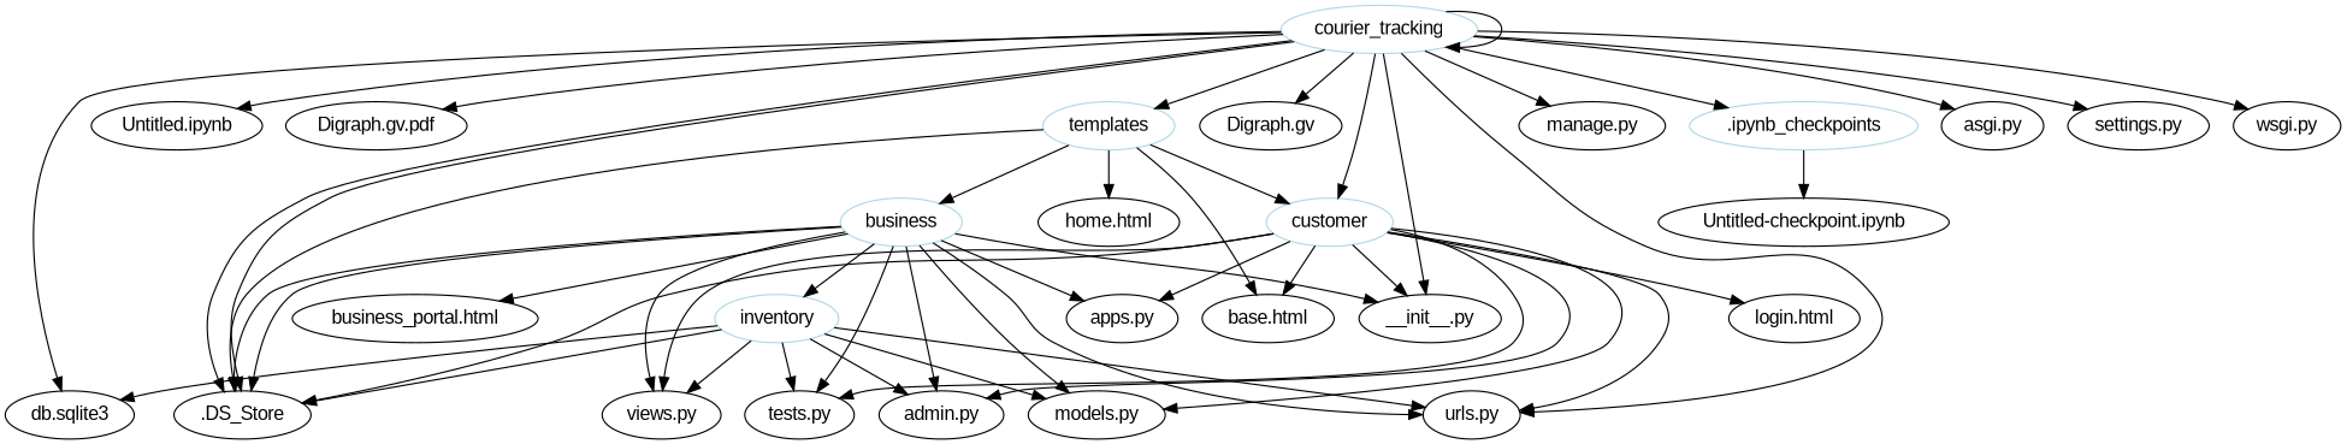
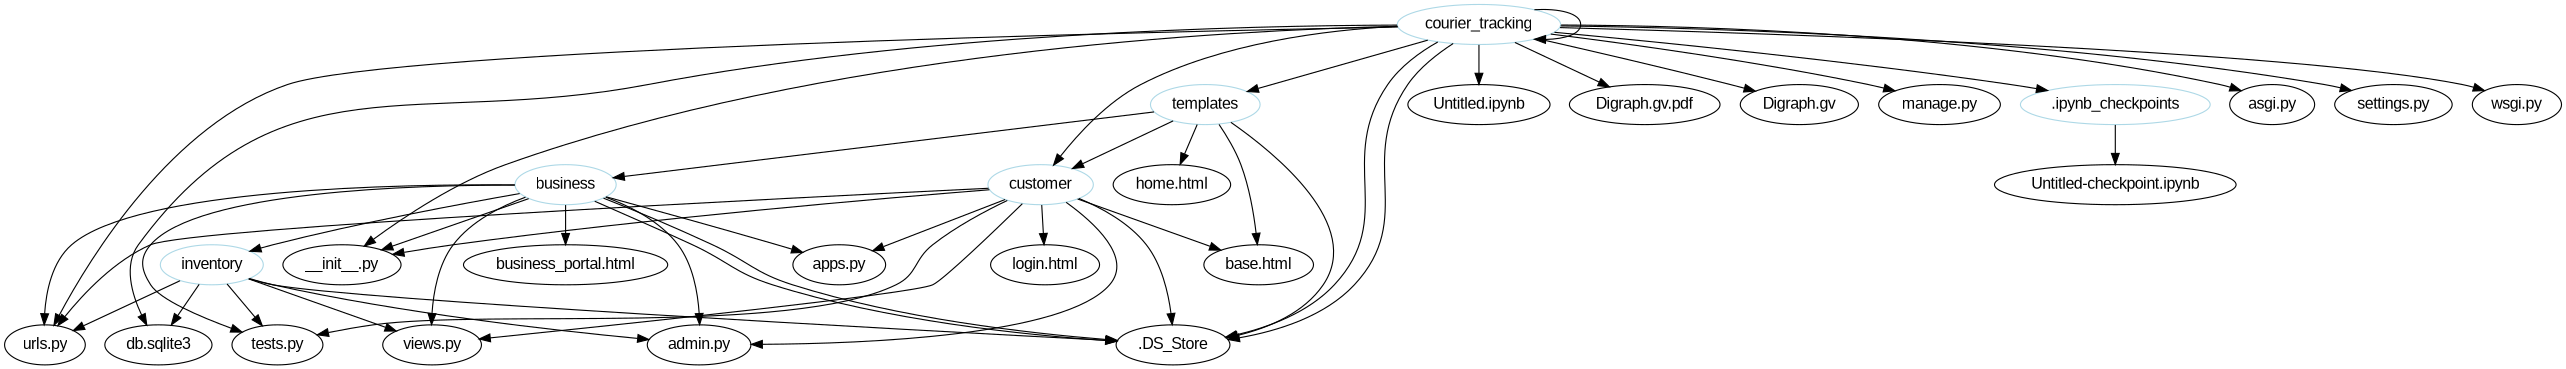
  digraph {
    fontname="Liberation Sans"
    node [color=lightred fontname="Liberation Sans"]
    edge [fontname="Liberation Sans"]
    n1 [color=lightblue label=courier_tracking]
    n2 [label=".DS_Store"]
    n3 [label="Untitled.ipynb"]
    n4 [label="Digraph.gv.pdf"]
    n5 [label="__init__.py"]
    n6 [label="urls.py"]
    n7 [label="Digraph.gv"]
    n8 [label="db.sqlite3"]
    n9 [color=lightblue label=templates]
    n10 [color=lightblue label=customer]
    n11 [label="manage.py"]
    n12 [color=lightblue label=".ipynb_checkpoints"]
    n13 [label="asgi.py"]
    n14 [label="settings.py"]
    n15 [label="wsgi.py"]
    n16 [color=lightblue label=business]
-   n17 [label="models.py"]
    n18 [label="apps.py"]
    n19 [label="admin.py"]
    n20 [color=lightblue label=inventory]
    n21 [label="tests.py"]
    n22 [label="views.py"]
    n23 [label="business_portal.html"]
    n24 [label="home.html"]
    n25 [label="base.html"]
    n26 [label="login.html"]
    n27 [label="Untitled-checkpoint.ipynb"]
    n1 -> n1
    n1 -> n2
    n1 -> n2
    n1 -> n3
    n1 -> n4
    n1 -> n5
    n1 -> n6
    n1 -> n7
    n1 -> n8
    n1 -> n9
    n1 -> n10
    n1 -> n11
    n1 -> n12
    n1 -> n13
    n1 -> n14
    n1 -> n15
    n9 -> n2
    n9 -> n10
    n9 -> n16
    n9 -> n24
    n9 -> n25
    n10 -> n2
    n10 -> n5
    n10 -> n6
-   n10 -> n17
    n10 -> n18
    n10 -> n19
    n10 -> n21
    n10 -> n22
    n10 -> n25
    n10 -> n26
    n12 -> n27
    n16 -> n2
    n16 -> n2
    n16 -> n5
    n16 -> n6
-   n16 -> n17
    n16 -> n18
    n16 -> n19
    n16 -> n20
    n16 -> n21
    n16 -> n22
    n16 -> n23
    n20 -> n2
    n20 -> n6
    n20 -> n8
-   n20 -> n17
    n20 -> n19
    n20 -> n21
    n20 -> n22
  }
